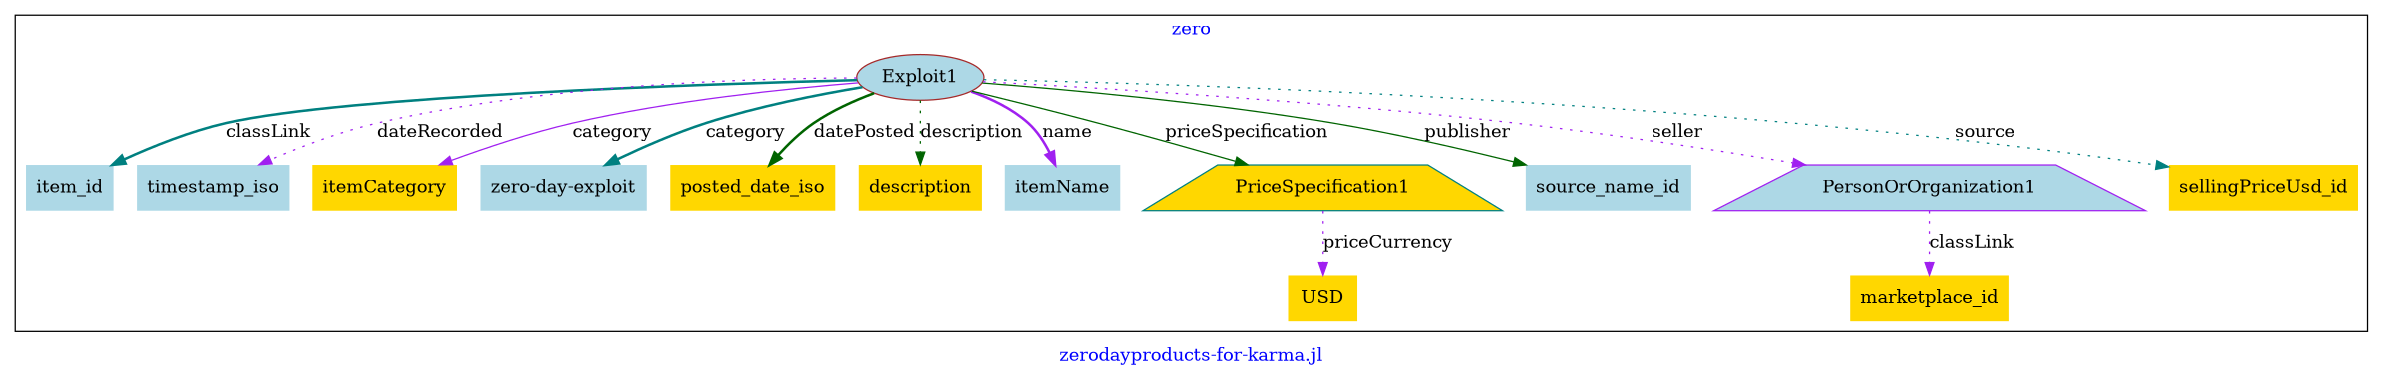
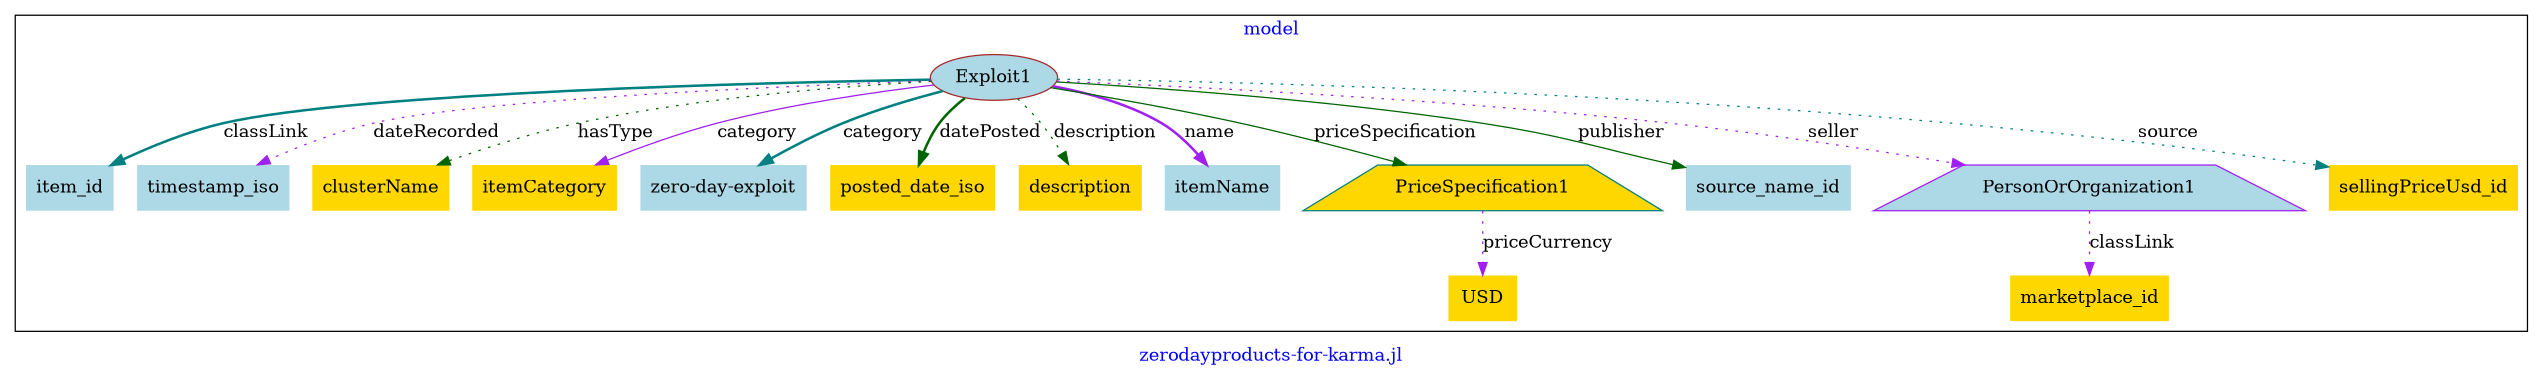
  digraph {
    fontcolor=blue
    label="zerodayproducts-for-karma.jl"
    remincross=true
    node [color=purple fillcolor=gold shape=plaintext style=filled]
    edge [color=purple fontcolor=black style=dotted]
    n1 [color=brown fillcolor=lightblue label=Exploit1 shape=ellipse]
    n2 [fillcolor=lightblue label=item_id]
    n3 [fillcolor=lightblue label=timestamp_iso]
+   n4 [color=teal label=clusterName]
    n5 [color=teal label=itemCategory]
    n6 [color=teal fillcolor=lightblue label="zero-day-exploit"]
    n7 [color=teal label=posted_date_iso]
    n8 [color=brown label=description]
    n9 [fillcolor=lightblue label=itemName]
    n10 [color=teal label=PriceSpecification1 shape=trapezium]
    n11 [fillcolor=lightblue label=source_name_id]
    n12 [fillcolor=lightblue label=PersonOrOrganization1 shape=trapezium]
    n13 [color=teal label=sellingPriceUsd_id]
    n14 [label=marketplace_id]
    n15 [color=brown label=USD]
    subgraph cluster_1 {
-     label=zero
+     label=model
      n1
      n2
      n3
+     n4
      n5
      n6
      n7
      n8
      n9
      n10
      n11
      n12
      n13
      n14
      n15
    }
    n1 -> n2 [color=teal label=classLink style=bold]
    n1 -> n3 [label=dateRecorded]
+   n1 -> n4 [color=darkgreen label=hasType]
    n1 -> n5 [label=category style=solid]
    n1 -> n6 [color=teal label=category style=bold]
    n1 -> n7 [color=darkgreen label=datePosted style=bold]
    n1 -> n8 [color=darkgreen label=description]
    n1 -> n9 [label=name style=bold]
    n1 -> n10 [color=darkgreen label=priceSpecification style=solid]
    n1 -> n11 [color=darkgreen label=publisher style=solid]
    n1 -> n12 [label=seller]
    n1 -> n13 [color=teal label=source]
    n10 -> n15 [label=priceCurrency]
    n12 -> n14 [label=classLink]
  }
